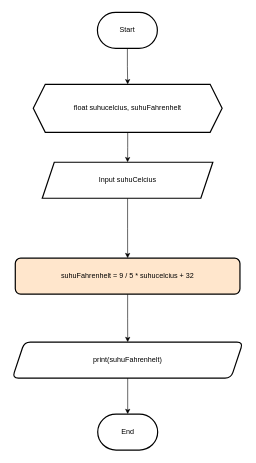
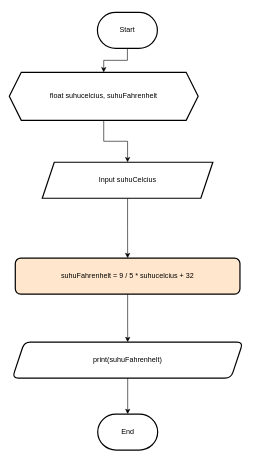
  <mxCell id="0" />
  <mxCell id="1" parent="0" />
  <mxCell id="2" value="" style="edgeStyle=orthogonalEdgeStyle;rounded=0;orthogonalLoop=1;jettySize=auto;html=1;" edge="1" parent="1" source="3" target="5"><mxGeometry relative="1" as="geometry" /></mxCell>
  <mxCell id="3" value="Start" style="strokeWidth=2;html=1;shape=mxgraph.flowchart.terminator;whiteSpace=wrap;" vertex="1" parent="1"><mxGeometry x="162" y="20" width="100" height="60" as="geometry" /></mxCell>
  <mxCell id="4" value="" style="edgeStyle=orthogonalEdgeStyle;rounded=0;orthogonalLoop=1;jettySize=auto;html=1;" edge="1" parent="1" source="5" target="7"><mxGeometry relative="1" as="geometry" /></mxCell>
- <mxCell id="5" value="float&amp;nbsp;suhucelcius,&amp;nbsp;suhuFahrenhelt" style="shape=hexagon;perimeter=hexagonPerimeter2;whiteSpace=wrap;html=1;fixedSize=1;strokeWidth=2;" vertex="1" parent="1"><mxGeometry x="55" y="140" width="315" height="80" as="geometry" /></mxCell>
+ <mxCell id="5" value="float&amp;nbsp;suhucelcius,&amp;nbsp;suhuFahrenhelt" style="shape=hexagon;perimeter=hexagonPerimeter2;whiteSpace=wrap;html=1;fixedSize=1;strokeWidth=2;" vertex="1" parent="1"><mxGeometry x="15" y="120" width="315" height="80" as="geometry" /></mxCell>
  <mxCell id="6" value="" style="edgeStyle=orthogonalEdgeStyle;rounded=0;orthogonalLoop=1;jettySize=auto;html=1;" edge="1" parent="1" source="7" target="9"><mxGeometry relative="1" as="geometry" /></mxCell>
  <mxCell id="7" value="Input suhuCelcius" style="shape=parallelogram;perimeter=parallelogramPerimeter;whiteSpace=wrap;html=1;fixedSize=1;strokeWidth=2;" vertex="1" parent="1"><mxGeometry x="70" y="270" width="284.5" height="60" as="geometry" /></mxCell>
  <mxCell id="8" value="" style="edgeStyle=orthogonalEdgeStyle;rounded=0;orthogonalLoop=1;jettySize=auto;html=1;" edge="1" parent="1" source="9" target="11"><mxGeometry relative="1" as="geometry" /></mxCell>
  <mxCell id="9" value="&lt;div&gt;suhuFahrenhelt = 9 / 5 * suhucelcius + 32&lt;/div&gt;" style="rounded=1;whiteSpace=wrap;html=1;strokeWidth=2;fillColor=#ffe6cc;" vertex="1" parent="1"><mxGeometry x="25" y="430" width="374.75" height="60" as="geometry" /></mxCell>
  <mxCell id="10" value="" style="edgeStyle=orthogonalEdgeStyle;rounded=0;orthogonalLoop=1;jettySize=auto;html=1;" edge="1" parent="1" source="11" target="12"><mxGeometry relative="1" as="geometry" /></mxCell>
  <mxCell id="11" value="print(suhuFahrenhelt)" style="shape=parallelogram;perimeter=parallelogramPerimeter;whiteSpace=wrap;html=1;fixedSize=1;rounded=1;strokeWidth=2;" vertex="1" parent="1"><mxGeometry x="20.18" y="570" width="384.63" height="60" as="geometry" /></mxCell>
  <mxCell id="12" value="End" style="strokeWidth=2;html=1;shape=mxgraph.flowchart.terminator;whiteSpace=wrap;" vertex="1" parent="1"><mxGeometry x="162.5" y="690" width="100" height="60" as="geometry" /></mxCell>
